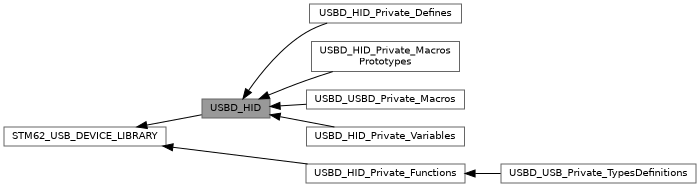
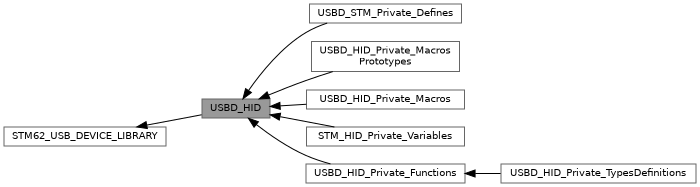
  digraph {
    rankdir=LR
    node [color=grey40 fillcolor=white fontname=Helvetica fontsize=10 shape=box style=filled]
    edge [dir=back fontname=Helvetica fontsize=10 labelfontname=Helvetica labelfontsize=10 shape=plaintext style=solid]
    n1 [height=0.2 label=STM62_USB_DEVICE_LIBRARY width=0.4]
    n2 [color=gray40 fillcolor=grey60 fontcolor=black height=0.2 label=USBD_HID width=0.4]
-   n3 [height=0.2 label=USBD_HID_Private_Defines width=0.4]
+   n3 [height=0.2 label=USBD_STM_Private_Defines width=0.4]
    n4 [height=0.2 label="USBD_HID_Private_Macros\lPrototypes" width=0.4]
    n5 [height=0.2 label=USBD_HID_Private_Functions width=0.4]
-   n6 [height=0.2 label=USBD_USBD_Private_Macros width=0.4]
-   n7 [height=0.2 label=USBD_HID_Private_Variables width=0.4]
-   n8 [height=0.2 label=USBD_USB_Private_TypesDefinitions width=0.4]
+   n6 [height=0.2 label=USBD_HID_Private_Macros width=0.4]
+   n7 [height=0.2 label=STM_HID_Private_Variables width=0.4]
+   n8 [height=0.2 label=USBD_HID_Private_TypesDefinitions width=0.4]
    n1 -> n2
    n2 -> n3
    n2 -> n4
-   n1 -> n5
+   n2 -> n5
    n2 -> n6
    n2 -> n7
    n5 -> n8
  }
